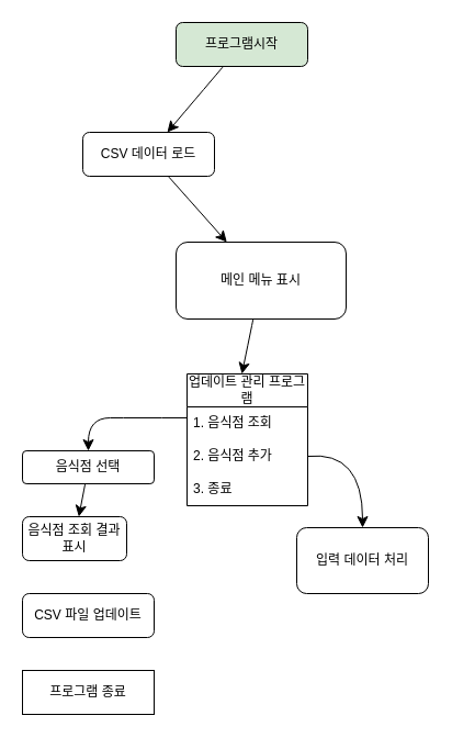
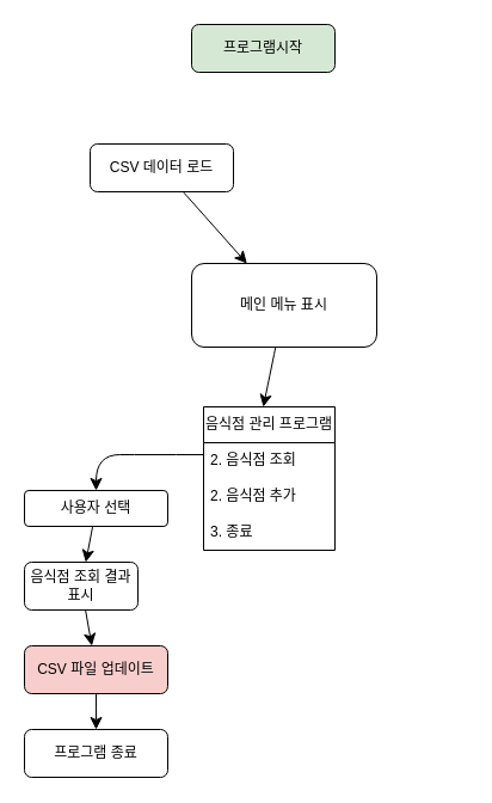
  <mxCell id="0" />
  <mxCell id="1" parent="0" />
  <mxCell id="2" value="" style="endArrow=classic;html=1;rounded=0;fontSize=12;startSize=8;endSize=8;curved=1;exitX=0;exitY=0.333;exitDx=0;exitDy=0;exitPerimeter=0;" edge="1" parent="1" source="10"><mxGeometry width="50" height="50" relative="1" as="geometry"><mxPoint x="290" y="380" as="sourcePoint" /><mxPoint x="80" y="410" as="targetPoint" /><Array as="points"><mxPoint x="120" y="380" /><mxPoint x="80" y="380" /></Array></mxGeometry></mxCell>
- <mxCell id="3" value="" style="edgeStyle=none;curved=1;rounded=0;orthogonalLoop=1;jettySize=auto;html=1;fontSize=12;startSize=8;endSize=8;" edge="1" parent="1" source="4" target="6"><mxGeometry relative="1" as="geometry" /></mxCell>
  <mxCell id="4" value="프로그램시작" style="rounded=1;whiteSpace=wrap;html=1;fontSize=12;glass=0;strokeWidth=1;shadow=0;fillColor=#d5e8d4;" parent="1" vertex="1"><mxGeometry x="160" y="20" width="120" height="40" as="geometry" /></mxCell>
  <mxCell id="5" value="" style="edgeStyle=none;curved=1;rounded=0;orthogonalLoop=1;jettySize=auto;html=1;fontSize=12;startSize=8;endSize=8;" edge="1" parent="1" source="6" target="8"><mxGeometry relative="1" as="geometry" /></mxCell>
  <mxCell id="6" value="CSV 데이터 로드" style="rounded=1;whiteSpace=wrap;html=1;fontSize=12;glass=0;strokeWidth=1;shadow=0;" vertex="1" parent="1"><mxGeometry x="75" y="120" width="120" height="40" as="geometry" /></mxCell>
  <mxCell id="7" value="" style="edgeStyle=none;curved=1;rounded=0;orthogonalLoop=1;jettySize=auto;html=1;fontSize=12;startSize=8;endSize=8;" edge="1" parent="1" source="8"><mxGeometry relative="1" as="geometry"><mxPoint x="220" y="340" as="targetPoint" /></mxGeometry></mxCell>
  <mxCell id="8" value="메인 메뉴 표시" style="whiteSpace=wrap;html=1;rounded=1;glass=0;strokeWidth=1;shadow=0;" vertex="1" parent="1"><mxGeometry x="160" y="220" width="155" height="70" as="geometry" /></mxCell>
- <mxCell id="9" value="업데이트 관리 프로그램" style="swimlane;fontStyle=0;childLayout=stackLayout;horizontal=1;startSize=30;horizontalStack=0;resizeParent=1;resizeParentMax=0;resizeLast=0;collapsible=1;marginBottom=0;whiteSpace=wrap;html=1;" vertex="1" parent="1"><mxGeometry x="170" y="340" width="110" height="120" as="geometry"><mxRectangle x="160" y="400" width="160" height="30" as="alternateBounds" /></mxGeometry></mxCell>
- <mxCell id="10" value="1. 음식점 조회" style="text;strokeColor=none;fillColor=none;align=left;verticalAlign=middle;spacingLeft=4;spacingRight=4;overflow=hidden;points=[[0,0.5],[1,0.5]];portConstraint=eastwest;rotatable=0;whiteSpace=wrap;html=1;" vertex="1" parent="9"><mxGeometry y="30" width="110" height="30" as="geometry" /></mxCell>
+ <mxCell id="9" value="음식점 관리 프로그램" style="swimlane;fontStyle=0;childLayout=stackLayout;horizontal=1;startSize=30;horizontalStack=0;resizeParent=1;resizeParentMax=0;resizeLast=0;collapsible=1;marginBottom=0;whiteSpace=wrap;html=1;" vertex="1" parent="1"><mxGeometry x="170" y="340" width="110" height="120" as="geometry"><mxRectangle x="160" y="400" width="160" height="30" as="alternateBounds" /></mxGeometry></mxCell>
+ <mxCell id="10" value="2. 음식점 조회" style="text;strokeColor=none;fillColor=none;align=left;verticalAlign=middle;spacingLeft=4;spacingRight=4;overflow=hidden;points=[[0,0.5],[1,0.5]];portConstraint=eastwest;rotatable=0;whiteSpace=wrap;html=1;" vertex="1" parent="9"><mxGeometry y="30" width="110" height="30" as="geometry" /></mxCell>
  <mxCell id="11" value="2. 음식점 추가" style="text;strokeColor=none;fillColor=none;align=left;verticalAlign=middle;spacingLeft=4;spacingRight=4;overflow=hidden;points=[[0,0.5],[1,0.5]];portConstraint=eastwest;rotatable=0;whiteSpace=wrap;html=1;" vertex="1" parent="9"><mxGeometry y="60" width="110" height="30" as="geometry" /></mxCell>
  <mxCell id="12" value="3. 종료" style="text;strokeColor=none;fillColor=none;align=left;verticalAlign=middle;spacingLeft=4;spacingRight=4;overflow=hidden;points=[[0,0.5],[1,0.5]];portConstraint=eastwest;rotatable=0;whiteSpace=wrap;html=1;" vertex="1" parent="9"><mxGeometry y="90" width="110" height="30" as="geometry" /></mxCell>
  <mxCell id="13" value="" style="edgeStyle=none;curved=1;rounded=0;orthogonalLoop=1;jettySize=auto;html=1;fontSize=12;startSize=8;endSize=8;" edge="1" parent="1" source="14" target="17"><mxGeometry relative="1" as="geometry" /></mxCell>
- <mxCell id="14" value="음식점 선택" style="rounded=1;whiteSpace=wrap;html=1;arcSize=12;" vertex="1" parent="1"><mxGeometry x="20" y="410" width="120" height="30" as="geometry" /></mxCell>
+ <mxCell id="14" value="사용자 선택" style="rounded=1;whiteSpace=wrap;html=1;arcSize=12;" vertex="1" parent="1"><mxGeometry x="20" y="410" width="120" height="30" as="geometry" /></mxCell>
  <mxCell id="15" style="edgeStyle=none;curved=1;rounded=0;orthogonalLoop=1;jettySize=auto;html=1;exitX=1;exitY=0.5;exitDx=0;exitDy=0;fontSize=12;startSize=8;endSize=8;" edge="1" parent="1" source="14" target="14"><mxGeometry relative="1" as="geometry" /></mxCell>
+ <mxCell id="16" value="" style="edgeStyle=none;curved=1;rounded=0;orthogonalLoop=1;jettySize=auto;html=1;fontSize=12;startSize=8;endSize=8;" edge="1" parent="1" source="17" target="19"><mxGeometry relative="1" as="geometry" /></mxCell>
  <mxCell id="17" value="음식점 조회 결과 표시" style="rounded=1;whiteSpace=wrap;html=1;" vertex="1" parent="1"><mxGeometry x="20" y="470" width="95" height="40" as="geometry" /></mxCell>
- <mxCell id="19" value="CSV 파일 업데이트" style="rounded=1;whiteSpace=wrap;html=1;" vertex="1" parent="1"><mxGeometry x="20" y="540" width="120" height="40" as="geometry" /></mxCell>
- <mxCell id="20" value="" style="endArrow=classic;html=1;rounded=0;fontSize=12;startSize=8;endSize=8;curved=1;exitX=1;exitY=0.5;exitDx=0;exitDy=0;entryX=0.5;entryY=0;entryDx=0;entryDy=0;" edge="1" parent="1" source="11" target="21"><mxGeometry width="50" height="50" relative="1" as="geometry"><mxPoint x="390" y="360" as="sourcePoint" /><mxPoint x="330" y="450" as="targetPoint" /><Array as="points"><mxPoint x="330" y="410" /></Array></mxGeometry></mxCell>
- <mxCell id="21" value="입력 데이터 처리" style="rounded=1;whiteSpace=wrap;html=1;" vertex="1" parent="1"><mxGeometry x="270" y="480" width="120" height="60" as="geometry" /></mxCell>
- <mxCell id="22" value="프로그램 종료" style="whiteSpace=wrap;html=1;rounded=0;" vertex="1" parent="1"><mxGeometry x="20" y="610" width="120" height="40" as="geometry" /></mxCell>
+ <mxCell id="18" value="" style="edgeStyle=none;curved=1;rounded=0;orthogonalLoop=1;jettySize=auto;html=1;fontSize=12;startSize=8;endSize=8;" edge="1" parent="1" source="19" target="22"><mxGeometry relative="1" as="geometry" /></mxCell>
+ <mxCell id="19" value="CSV 파일 업데이트" style="rounded=1;whiteSpace=wrap;html=1;fillColor=#f8cecc;" vertex="1" parent="1"><mxGeometry x="20" y="540" width="120" height="40" as="geometry" /></mxCell>
+ <mxCell id="22" value="프로그램 종료" style="whiteSpace=wrap;html=1;rounded=1;" vertex="1" parent="1"><mxGeometry x="20" y="610" width="120" height="40" as="geometry" /></mxCell>
